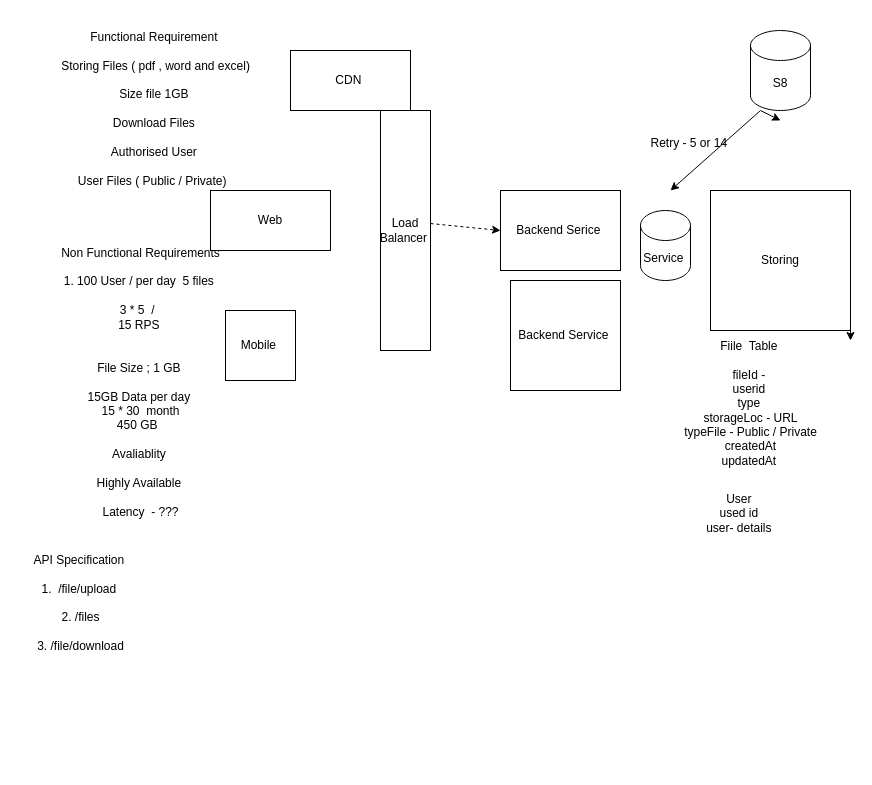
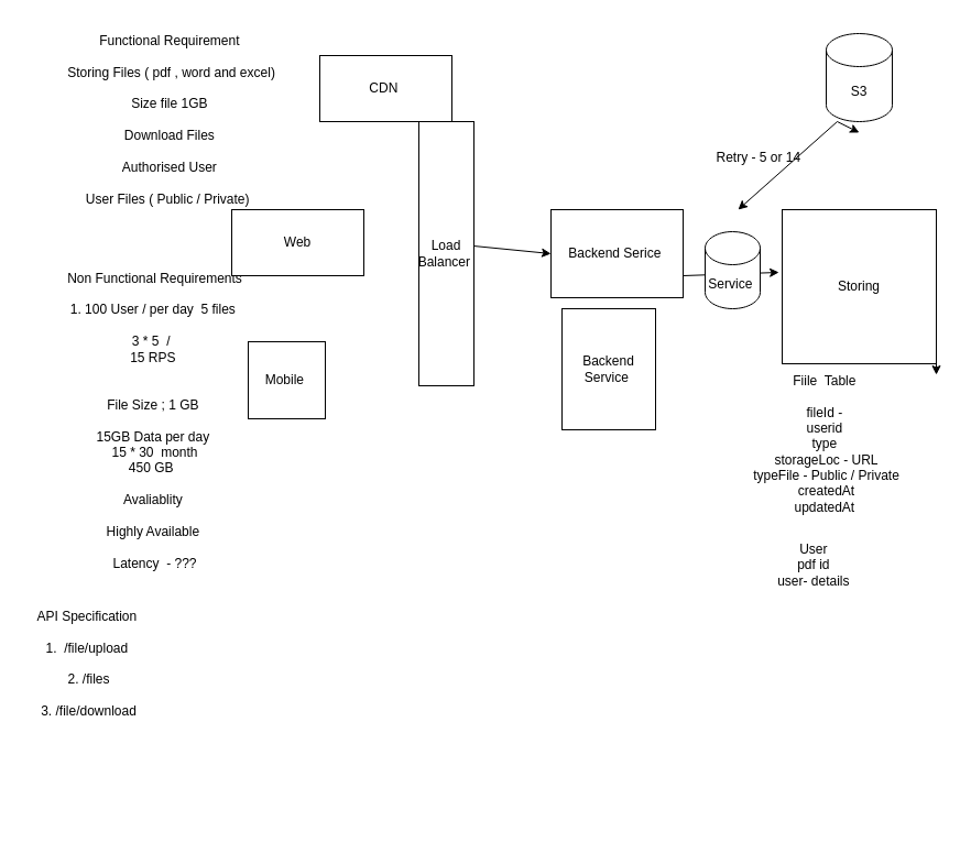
  <mxCell id="0" />
  <mxCell id="1" parent="0" />
  <mxCell id="2" value="Functional Requirement&amp;nbsp;&lt;div&gt;&lt;br&gt;&lt;/div&gt;&lt;div&gt;Storing Files ( pdf , word and excel)&lt;/div&gt;&lt;div&gt;&lt;br&gt;&lt;/div&gt;&lt;div&gt;Size file 1GB&amp;nbsp;&lt;/div&gt;&lt;div&gt;&lt;br&gt;&lt;/div&gt;&lt;div&gt;Download Files&amp;nbsp;&lt;/div&gt;&lt;div&gt;&lt;br&gt;&lt;/div&gt;&lt;div&gt;Authorised User&amp;nbsp;&lt;/div&gt;&lt;div&gt;&lt;br&gt;&lt;/div&gt;&lt;div&gt;User Files ( Public / Private)&amp;nbsp;&amp;nbsp;&lt;/div&gt;&lt;div&gt;&lt;br&gt;&lt;/div&gt;&lt;div&gt;&lt;br&gt;&lt;/div&gt;&lt;div&gt;&lt;br&gt;&lt;/div&gt;" style="text;html=1;align=center;verticalAlign=middle;resizable=0;points=[];autosize=1;strokeColor=none;fillColor=none;" vertex="1" parent="1"><mxGeometry x="50" y="20" width="210" height="220" as="geometry" /></mxCell>
  <mxCell id="3" value="Non Functional Requirements&lt;div&gt;&lt;br&gt;&lt;/div&gt;&lt;div&gt;1. 100 User / per day&amp;nbsp; 5 files&amp;nbsp;&lt;/div&gt;&lt;div&gt;&lt;br&gt;&lt;/div&gt;&lt;div&gt;3 * 5&amp;nbsp; /&amp;nbsp;&amp;nbsp;&lt;/div&gt;&lt;div&gt;15 RPS&amp;nbsp;&lt;/div&gt;&lt;div&gt;&lt;br&gt;&lt;/div&gt;&lt;div&gt;&lt;br&gt;&lt;/div&gt;&lt;div&gt;File Size ; 1 GB&amp;nbsp;&lt;/div&gt;&lt;div&gt;&lt;br&gt;&lt;/div&gt;&lt;div&gt;15GB Data per day&amp;nbsp;&lt;/div&gt;&lt;div&gt;15 * 30&amp;nbsp; month&lt;/div&gt;&lt;div&gt;450 GB&amp;nbsp;&amp;nbsp;&lt;/div&gt;&lt;div&gt;&lt;br&gt;&lt;/div&gt;&lt;div&gt;Avaliablity&amp;nbsp;&lt;/div&gt;&lt;div&gt;&lt;br&gt;&lt;/div&gt;&lt;div&gt;Highly Available&amp;nbsp;&lt;/div&gt;&lt;div&gt;&lt;span style=&quot;background-color: initial;&quot;&gt;&lt;br&gt;&lt;/span&gt;&lt;/div&gt;&lt;div&gt;&lt;span style=&quot;background-color: initial;&quot;&gt;Latency&amp;nbsp; - ???&lt;/span&gt;&lt;/div&gt;&lt;div&gt;&lt;span style=&quot;background-color: initial;&quot;&gt;&lt;br&gt;&lt;/span&gt;&lt;/div&gt;&lt;div&gt;&lt;br&gt;&lt;/div&gt;&lt;div&gt;&lt;br&gt;&lt;/div&gt;&lt;div&gt;&lt;br&gt;&lt;/div&gt;&lt;div&gt;&lt;br&gt;&lt;/div&gt;&lt;div&gt;&lt;br&gt;&lt;/div&gt;" style="text;html=1;align=center;verticalAlign=middle;resizable=0;points=[];autosize=1;strokeColor=none;fillColor=none;" vertex="1" parent="1"><mxGeometry x="50" y="240" width="180" height="370" as="geometry" /></mxCell>
  <mxCell id="4" value="API Specification&amp;nbsp;&lt;div&gt;&lt;br&gt;&lt;/div&gt;&lt;div&gt;1.&amp;nbsp; /file/upload&amp;nbsp;&lt;/div&gt;&lt;div&gt;&lt;span style=&quot;background-color: initial;&quot;&gt;&lt;br&gt;&lt;/span&gt;&lt;/div&gt;&lt;div&gt;&lt;span style=&quot;background-color: initial;&quot;&gt;2. /files&lt;/span&gt;&lt;/div&gt;&lt;div&gt;&lt;span style=&quot;background-color: initial;&quot;&gt;&lt;br&gt;&lt;/span&gt;&lt;/div&gt;&lt;div&gt;&lt;span style=&quot;background-color: initial;&quot;&gt;3. /file/download&lt;/span&gt;&lt;/div&gt;&lt;div&gt;&lt;br&gt;&lt;/div&gt;&lt;div&gt;&lt;br&gt;&lt;/div&gt;&lt;div&gt;&lt;br&gt;&lt;/div&gt;&lt;div&gt;&lt;br&gt;&lt;/div&gt;&lt;div&gt;&lt;br&gt;&lt;/div&gt;&lt;div&gt;&lt;div&gt;&lt;br&gt;&lt;/div&gt;&lt;div&gt;&lt;br&gt;&lt;/div&gt;&lt;/div&gt;" style="text;html=1;align=center;verticalAlign=middle;resizable=0;points=[];autosize=1;strokeColor=none;fillColor=none;" vertex="1" parent="1"><mxGeometry x="20" y="543" width="120" height="220" as="geometry" /></mxCell>
  <mxCell id="5" value="Web" style="rounded=0;whiteSpace=wrap;html=1;" vertex="1" parent="1"><mxGeometry x="210" y="190" width="120" height="60" as="geometry" /></mxCell>
  <mxCell id="6" value="Mobile&amp;nbsp;" style="whiteSpace=wrap;html=1;aspect=fixed;" vertex="1" parent="1"><mxGeometry x="225" y="310" width="70" height="70" as="geometry" /></mxCell>
  <mxCell id="7" value="Backend Serice&amp;nbsp;" style="rounded=0;whiteSpace=wrap;html=1;" vertex="1" parent="1"><mxGeometry x="500" y="190" width="120" height="80" as="geometry" /></mxCell>
  <mxCell id="8" style="edgeStyle=orthogonalEdgeStyle;rounded=0;orthogonalLoop=1;jettySize=auto;html=1;exitX=1;exitY=1;exitDx=0;exitDy=0;" edge="1" parent="1" source="9"><mxGeometry relative="1" as="geometry"><mxPoint x="850" y="340" as="targetPoint" /></mxGeometry></mxCell>
  <mxCell id="9" value="Storing" style="whiteSpace=wrap;html=1;aspect=fixed;" vertex="1" parent="1"><mxGeometry x="710" y="190" width="140" height="140" as="geometry" /></mxCell>
  <mxCell id="10" value="Fiile&amp;nbsp; Table&amp;nbsp;&lt;div&gt;&lt;br&gt;&lt;/div&gt;&lt;div&gt;fileId -&amp;nbsp;&lt;/div&gt;&lt;div&gt;userid&amp;nbsp;&lt;/div&gt;&lt;div&gt;type&amp;nbsp;&lt;/div&gt;&lt;div&gt;storageLoc - URL&lt;/div&gt;&lt;div&gt;typeFile - Public / Private&lt;/div&gt;&lt;div&gt;createdAt&lt;/div&gt;&lt;div&gt;updatedAt&amp;nbsp;&lt;/div&gt;" style="text;html=1;align=center;verticalAlign=middle;resizable=0;points=[];autosize=1;strokeColor=none;fillColor=none;" vertex="1" parent="1"><mxGeometry x="670" y="333" width="160" height="140" as="geometry" /></mxCell>
- <mxCell id="11" value="S8" style="shape=cylinder3;whiteSpace=wrap;html=1;boundedLbl=1;backgroundOutline=1;size=15;" vertex="1" parent="1"><mxGeometry x="750" y="30" width="60" height="80" as="geometry" /></mxCell>
- <mxCell id="12" value="User&amp;nbsp;&lt;div&gt;used id&amp;nbsp;&lt;/div&gt;&lt;div&gt;user- details&amp;nbsp;&lt;/div&gt;" style="text;html=1;align=center;verticalAlign=middle;resizable=0;points=[];autosize=1;strokeColor=none;fillColor=none;" vertex="1" parent="1"><mxGeometry x="695" y="483" width="90" height="60" as="geometry" /></mxCell>
+ <mxCell id="11" value="S3" style="shape=cylinder3;whiteSpace=wrap;html=1;boundedLbl=1;backgroundOutline=1;size=15;" vertex="1" parent="1"><mxGeometry x="750" y="30" width="60" height="80" as="geometry" /></mxCell>
+ <mxCell id="12" value="User&amp;nbsp;&lt;div&gt;pdf id&amp;nbsp;&lt;/div&gt;&lt;div&gt;user- details&amp;nbsp;&lt;/div&gt;" style="text;html=1;align=center;verticalAlign=middle;resizable=0;points=[];autosize=1;strokeColor=none;fillColor=none;" vertex="1" parent="1"><mxGeometry x="695" y="483" width="90" height="60" as="geometry" /></mxCell>
  <mxCell id="13" value="Load Balancer&amp;nbsp;" style="rounded=0;whiteSpace=wrap;html=1;" vertex="1" parent="1"><mxGeometry x="380" y="110" width="50" height="240" as="geometry" /></mxCell>
- <mxCell id="14" value="Backend Service&amp;nbsp;" style="whiteSpace=wrap;html=1;aspect=fixed;" vertex="1" parent="1"><mxGeometry x="510" y="280" width="110" height="110" as="geometry" /></mxCell>
+ <mxCell id="14" value="Backend Service&amp;nbsp;" style="whiteSpace=wrap;html=1;aspect=fixed;" vertex="1" parent="1"><mxGeometry x="510" y="280" width="85" height="110" as="geometry" /></mxCell>
+ <mxCell id="15" value="" style="endArrow=classic;html=1;rounded=0;exitX=1;exitY=0.75;exitDx=0;exitDy=0;entryX=-0.021;entryY=0.407;entryDx=0;entryDy=0;entryPerimeter=0;" edge="1" parent="1" source="7" target="9"><mxGeometry width="50" height="50" relative="1" as="geometry"><mxPoint x="670" y="370" as="sourcePoint" /><mxPoint x="720" y="320" as="targetPoint" /></mxGeometry></mxCell>
  <mxCell id="16" value="" style="endArrow=classic;startArrow=classic;html=1;rounded=0;" edge="1" parent="1"><mxGeometry width="50" height="50" relative="1" as="geometry"><mxPoint x="670" y="190" as="sourcePoint" /><mxPoint x="780" y="120" as="targetPoint" /><Array as="points"><mxPoint x="760" y="110" /></Array></mxGeometry></mxCell>
  <mxCell id="17" value="Retry - 5 or 14&amp;nbsp;" style="text;html=1;align=center;verticalAlign=middle;resizable=0;points=[];autosize=1;strokeColor=none;fillColor=none;" vertex="1" parent="1"><mxGeometry x="640" y="128" width="100" height="30" as="geometry" /></mxCell>
  <mxCell id="18" value="CDN&amp;nbsp;" style="rounded=0;whiteSpace=wrap;html=1;" vertex="1" parent="1"><mxGeometry x="290" y="50" width="120" height="60" as="geometry" /></mxCell>
  <mxCell id="19" value="Service&amp;nbsp;" style="shape=cylinder3;whiteSpace=wrap;html=1;boundedLbl=1;backgroundOutline=1;size=15;" vertex="1" parent="1"><mxGeometry x="640" y="210" width="50" height="70" as="geometry" /></mxCell>
- <mxCell id="20" value="" style="endArrow=classic;html=1;rounded=0;exitX=1;exitY=0.471;exitDx=0;exitDy=0;exitPerimeter=0;entryX=0;entryY=0.5;entryDx=0;entryDy=0;dashed=1;" edge="1" parent="1" source="13" target="7"><mxGeometry width="50" height="50" relative="1" as="geometry"><mxPoint x="470" y="260" as="sourcePoint" /><mxPoint x="520" y="210" as="targetPoint" /></mxGeometry></mxCell>
+ <mxCell id="20" value="" style="endArrow=classic;html=1;rounded=0;exitX=1;exitY=0.471;exitDx=0;exitDy=0;exitPerimeter=0;entryX=0;entryY=0.5;entryDx=0;entryDy=0;" edge="1" parent="1" source="13" target="7"><mxGeometry width="50" height="50" relative="1" as="geometry"><mxPoint x="470" y="260" as="sourcePoint" /><mxPoint x="520" y="210" as="targetPoint" /></mxGeometry></mxCell>
